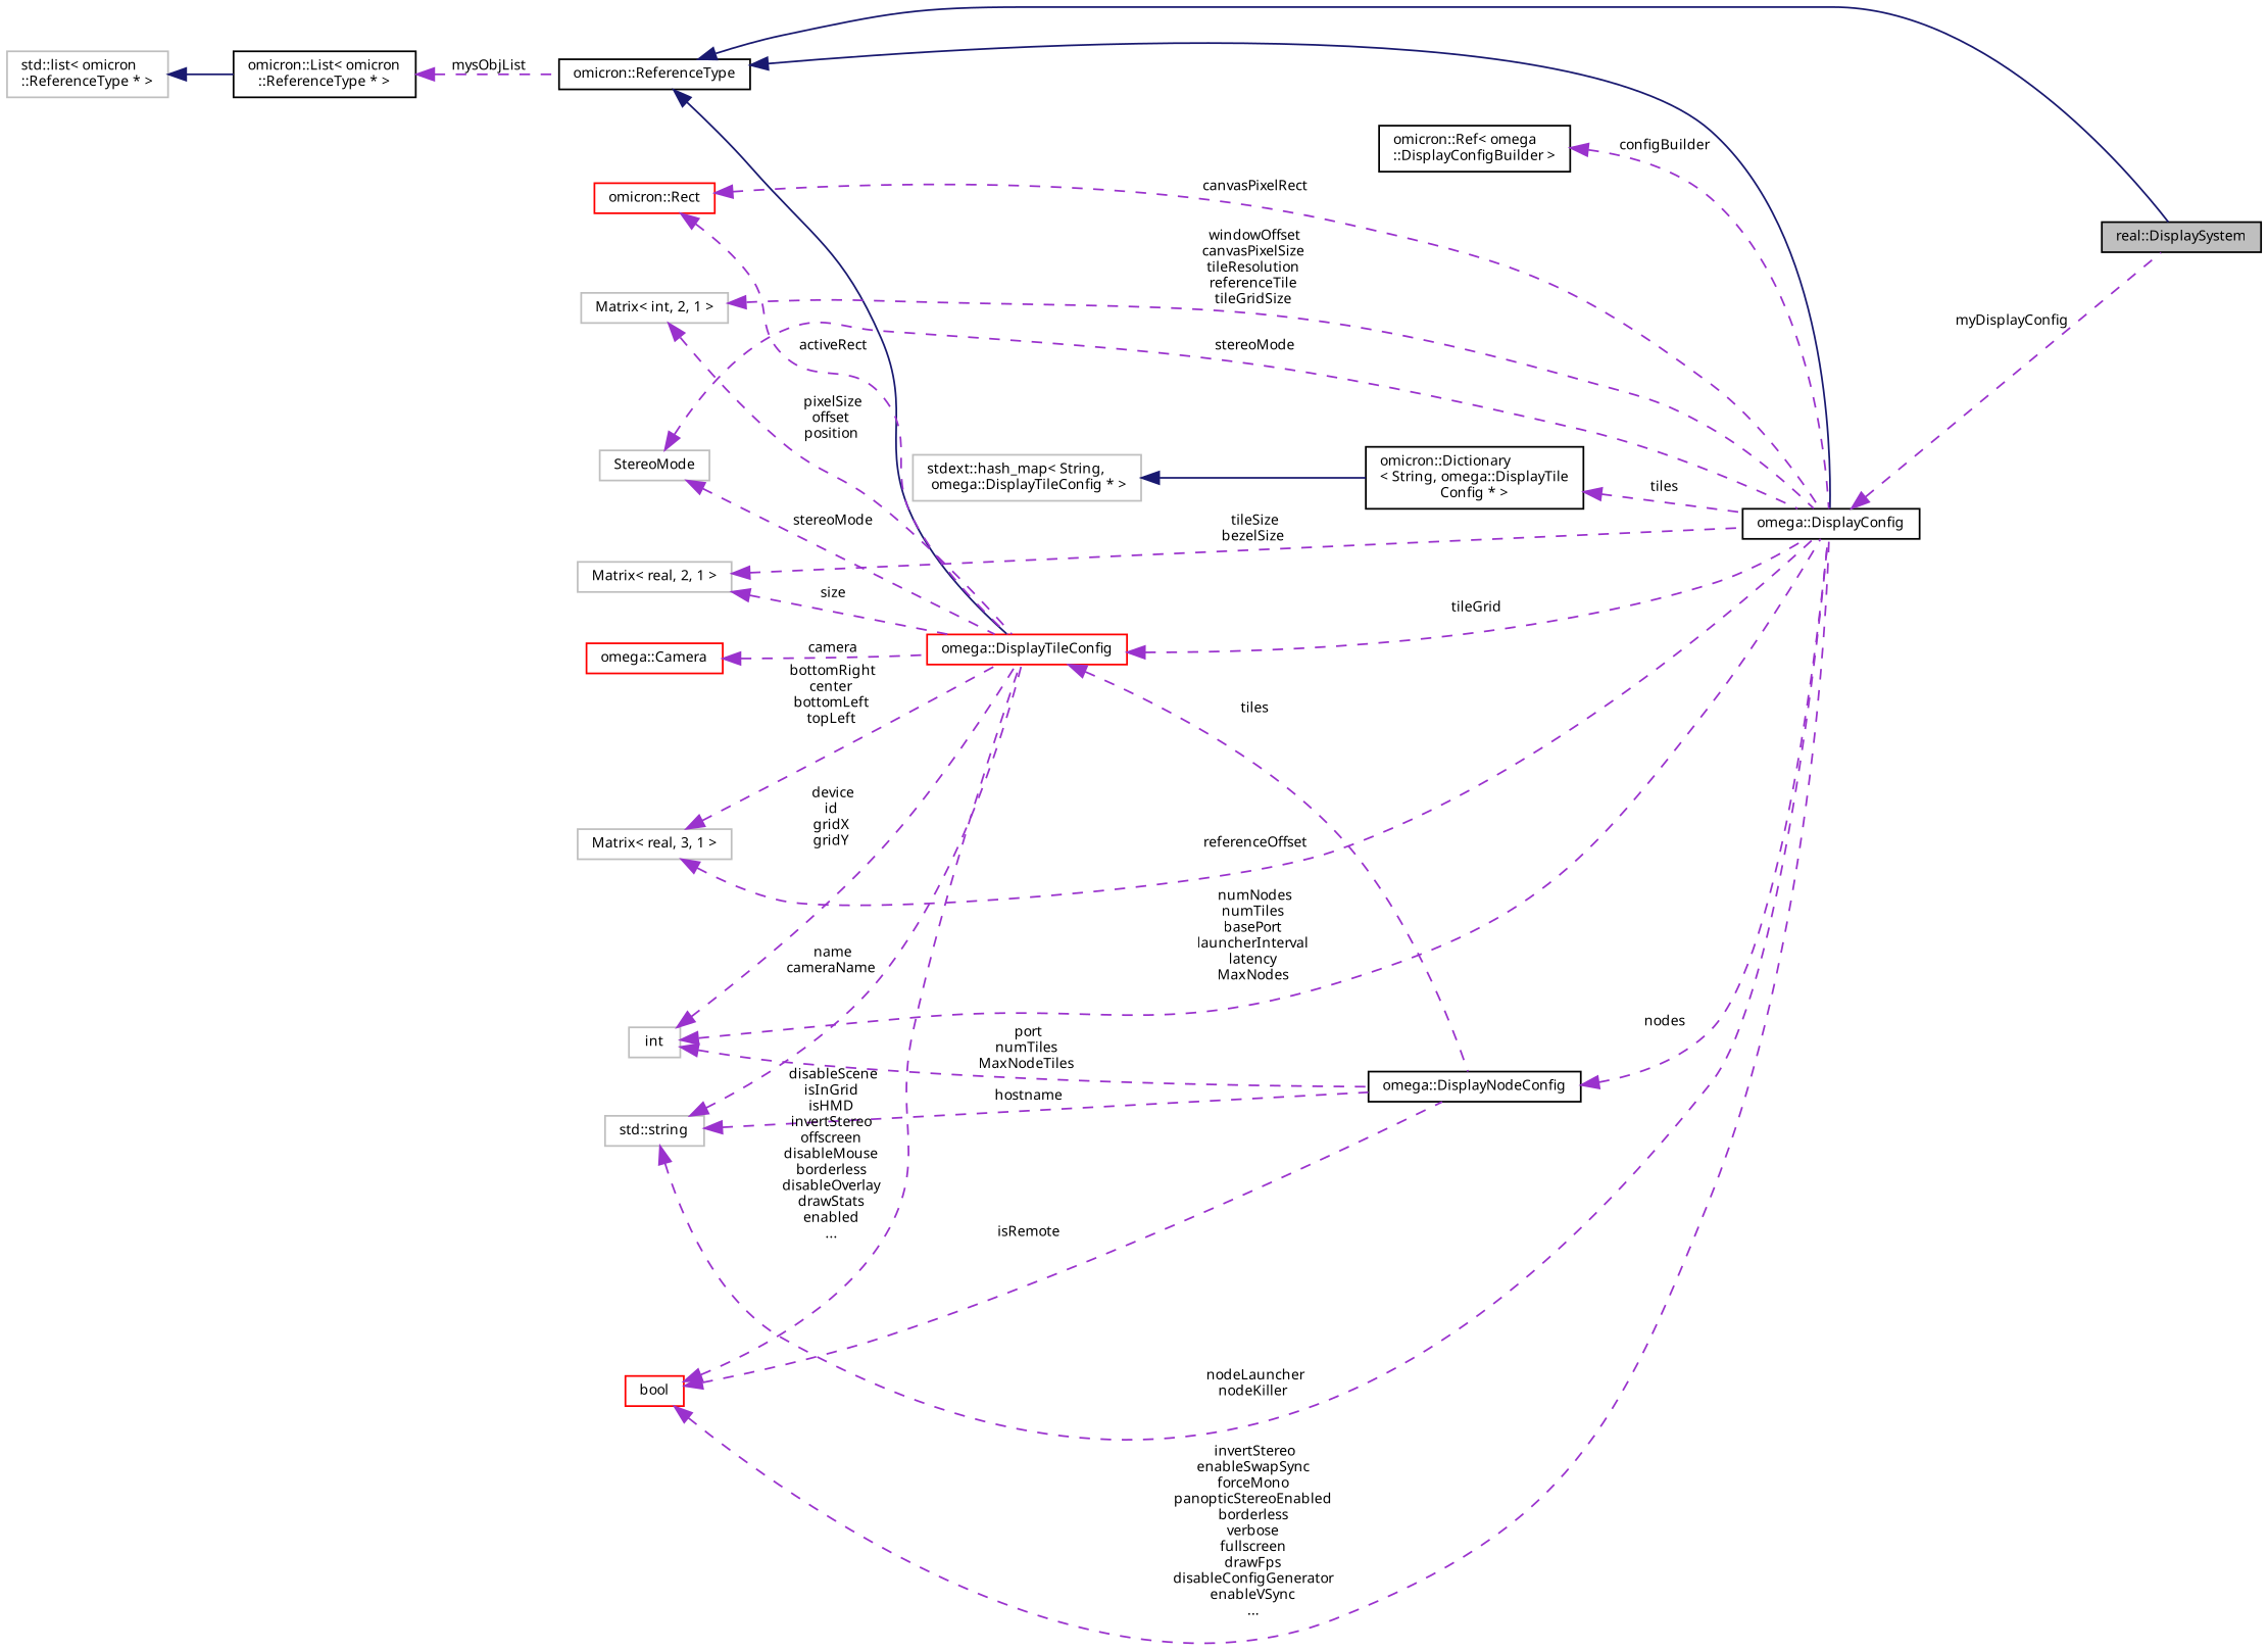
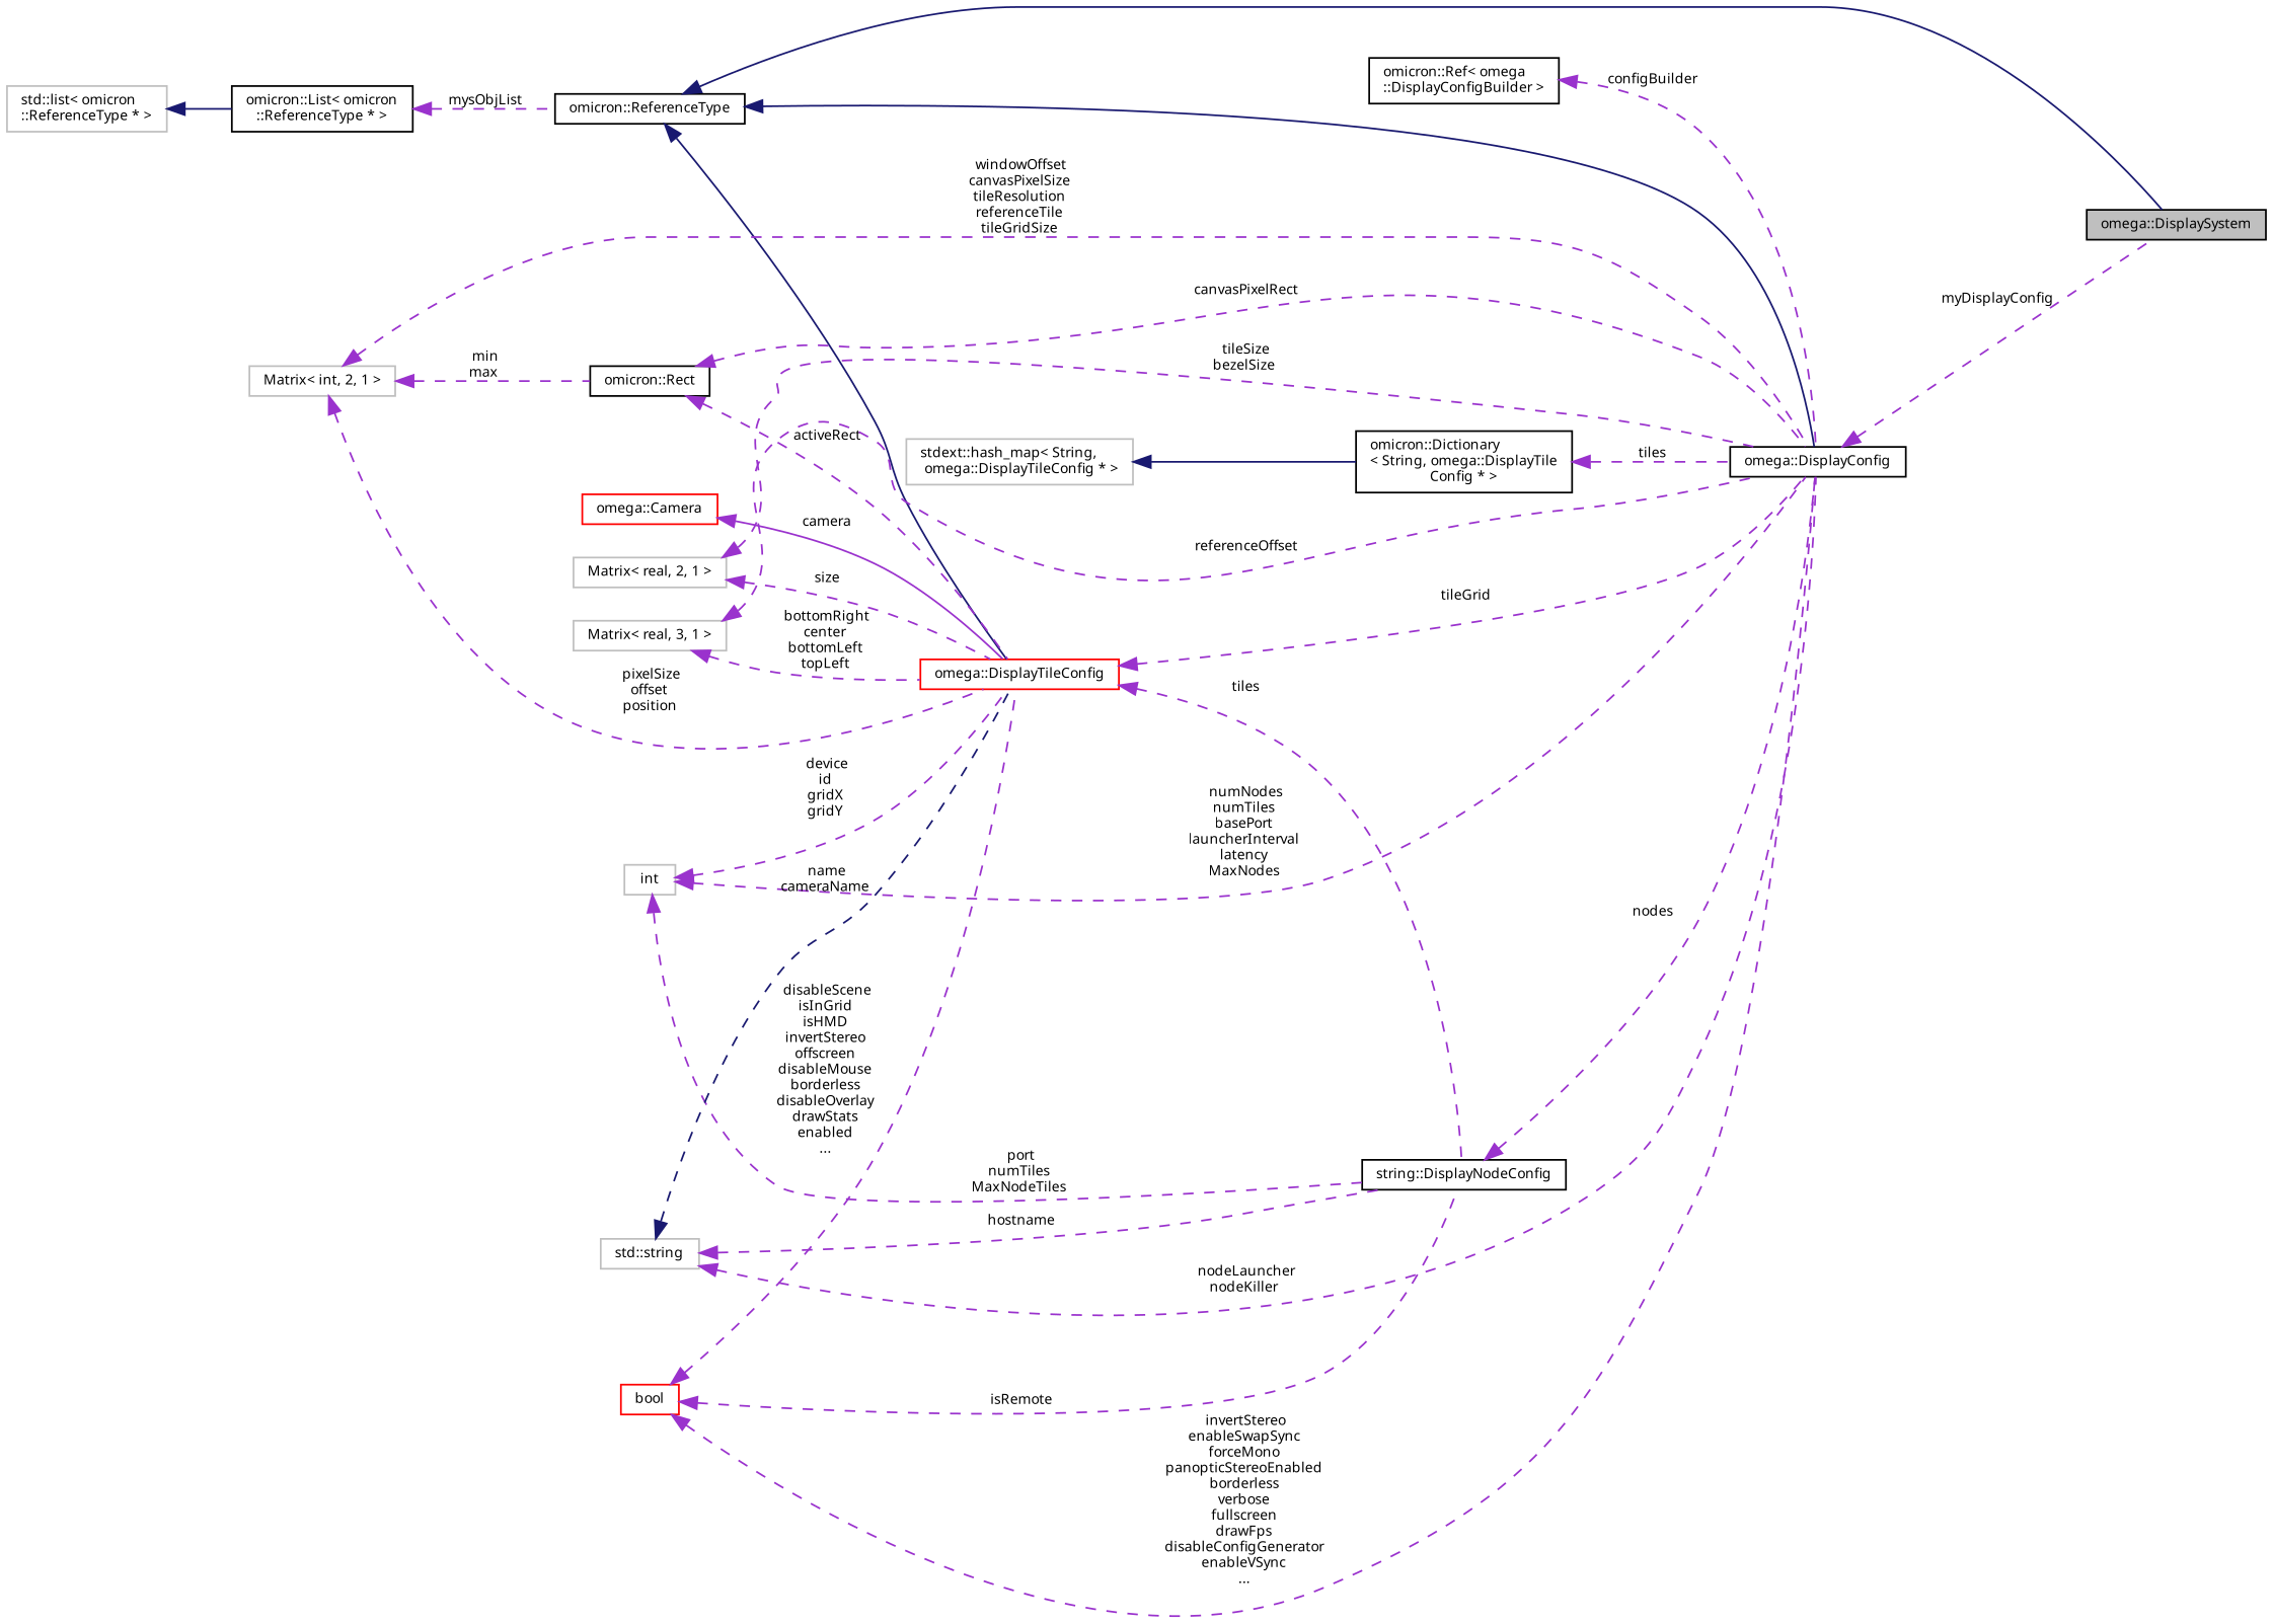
  digraph {
    rankdir=LR
    node [color=black fontname="FreeSans.ttf" fontsize=8 shape=record]
    edge [color=darkorchid3 dir=back fontname="FreeSans.ttf" fontsize=8 labelfontname="FreeSans.ttf" labelfontsize=8 style=dashed]
-   n1 [fillcolor=grey75 fontcolor=black height=0.2 label="real::DisplaySystem" style=filled width=0.4]
+   n1 [fillcolor=grey75 fontcolor=black height=0.2 label="omega::DisplaySystem" style=filled width=0.4]
    n2 [height=0.2 label="omicron::ReferenceType" width=0.4]
    n3 [height=0.2 label="omega::DisplayConfig" width=0.4]
    n4 [color=red height=0.2 label="omega::DisplayTileConfig" width=0.4]
-   n5 [height=0.2 label="omega::DisplayNodeConfig" width=0.4]
+   n5 [height=0.2 label="string::DisplayNodeConfig" width=0.4]
    n6 [height=0.2 label="omicron::List\< omicron\l::ReferenceType * \>" width=0.4]
    n7 [color=grey75 height=0.2 label="std::list\< omicron\l::ReferenceType * \>" width=0.4]
    n8 [height=0.2 label="omicron::Dictionary\l\< String, omega::DisplayTile\lConfig * \>" width=0.4]
    n9 [color=grey75 height=0.2 label="stdext::hash_map\< String,\l omega::DisplayTileConfig * \>" width=0.4]
    n10 [color=red height=0.2 label="omega::Camera" width=0.4]
-   n11 [color=red height=0.2 label="omicron::Rect" width=0.4]
+   n11 [height=0.2 label="omicron::Rect" width=0.4]
    n12 [color=grey75 height=0.2 label="Matrix\< int, 2, 1 \>" width=0.4]
-   n13 [color=grey75 height=0.2 label=StereoMode width=0.4]
    n14 [color=grey75 height=0.2 label="Matrix\< real, 2, 1 \>" width=0.4]
    n15 [color=grey75 height=0.2 label="Matrix\< real, 3, 1 \>" width=0.4]
    n16 [color=grey75 height=0.2 label=int width=0.4]
    n17 [color=grey75 height=0.2 label="std::string" width=0.4]
    n18 [color=red height=0.2 label=bool width=0.4]
    n19 [height=0.2 label="omicron::Ref\< omega\l::DisplayConfigBuilder \>" width=0.4]
    n2 -> n1 [color=midnightblue style=solid]
    n2 -> n3 [color=midnightblue style=solid]
    n2 -> n4 [color=midnightblue style=solid]
    n3 -> n1 [label=" myDisplayConfig"]
    n4 -> n3 [label=" tileGrid"]
    n4 -> n5 [label=" tiles"]
    n5 -> n3 [label=" nodes"]
    n6 -> n2 [label=" mysObjList"]
    n7 -> n6 [color=midnightblue style=solid]
    n8 -> n3 [label=" tiles"]
    n9 -> n8 [color=midnightblue style=solid]
-   n10 -> n4 [label=" camera"]
+   n10 -> n4 [label=" camera" style=solid]
    n11 -> n3 [label=" canvasPixelRect"]
    n11 -> n4 [label=" activeRect"]
    n12 -> n3 [label=" windowOffset\ncanvasPixelSize\ntileResolution\nreferenceTile\ntileGridSize"]
    n12 -> n4 [label=" pixelSize\noffset\nposition"]
-   n13 -> n3 [label=" stereoMode"]
-   n13 -> n4 [label=" stereoMode"]
+   n12 -> n11 [label=" min\nmax"]
    n14 -> n3 [label=" tileSize\nbezelSize"]
    n14 -> n4 [label=" size"]
    n15 -> n3 [label=" referenceOffset"]
    n15 -> n4 [label=" bottomRight\ncenter\nbottomLeft\ntopLeft"]
    n16 -> n3 [label=" numNodes\nnumTiles\nbasePort\nlauncherInterval\nlatency\nMaxNodes"]
    n16 -> n4 [label=" device\nid\ngridX\ngridY"]
    n16 -> n5 [label=" port\nnumTiles\nMaxNodeTiles"]
    n17 -> n3 [label=" nodeLauncher\nnodeKiller"]
-   n17 -> n4 [label=" name\ncameraName"]
+   n17 -> n4 [color=midnightblue label=" name\ncameraName"]
    n17 -> n5 [label=" hostname"]
    n18 -> n3 [label=" invertStereo\nenableSwapSync\nforceMono\npanopticStereoEnabled\nborderless\nverbose\nfullscreen\ndrawFps\ndisableConfigGenerator\nenableVSync\n..."]
    n18 -> n4 [label=" disableScene\nisInGrid\nisHMD\ninvertStereo\noffscreen\ndisableMouse\nborderless\ndisableOverlay\ndrawStats\nenabled\n..."]
    n18 -> n5 [label=" isRemote"]
    n19 -> n3 [label=" configBuilder"]
  }
